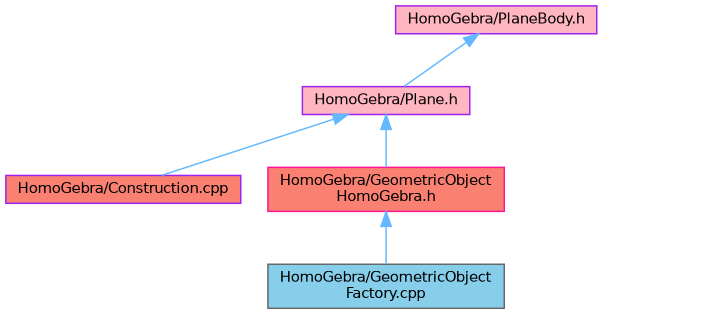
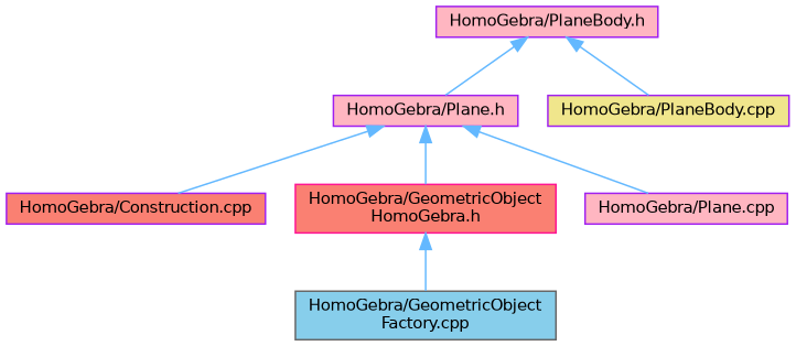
  digraph {
    node [color=purple fillcolor=lightpink fontname=Helvetica fontsize=10 shape=box style=filled]
    edge [color=steelblue1 dir=back fontname=Helvetica fontsize=10 labelfontname=Helvetica labelfontsize=10 style=solid]
    n1 [fontcolor=black height=0.2 label="HomoGebra/PlaneBody.h" width=0.4]
    n2 [height=0.2 label="HomoGebra/Plane.h" width=0.4]
+   n3 [fillcolor=khaki height=0.2 label="HomoGebra/PlaneBody.cpp" width=0.4]
    n4 [fillcolor=salmon height=0.2 label="HomoGebra/Construction.cpp" width=0.4]
    n5 [color=deeppink fillcolor=salmon height=0.2 label="HomoGebra/GeometricObject\lHomoGebra.h" width=0.4]
+   n6 [height=0.2 label="HomoGebra/Plane.cpp" width=0.4]
    n7 [color=gray40 fillcolor=skyblue height=0.2 label="HomoGebra/GeometricObject\lFactory.cpp" width=0.4]
    n1 -> n2
+   n1 -> n3
    n2 -> n4
    n2 -> n5
+   n2 -> n6
    n5 -> n7
  }
